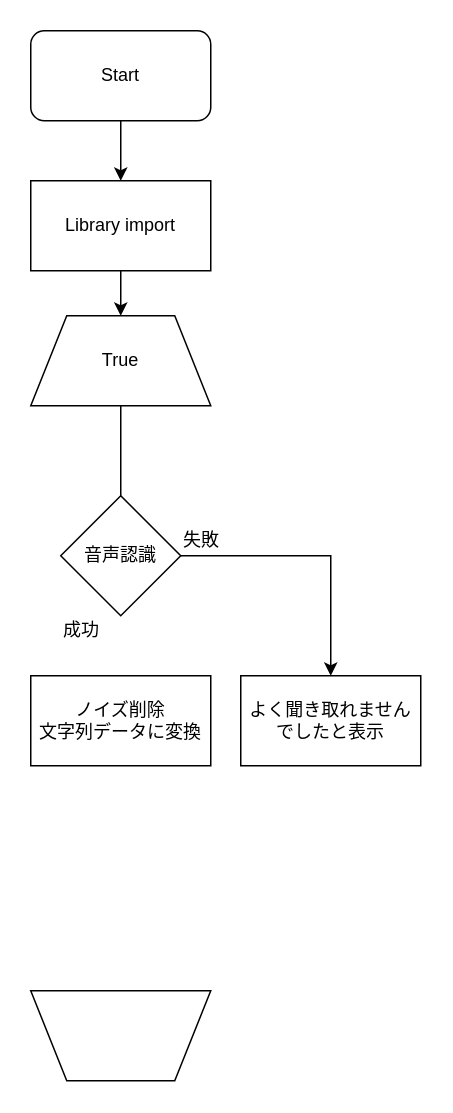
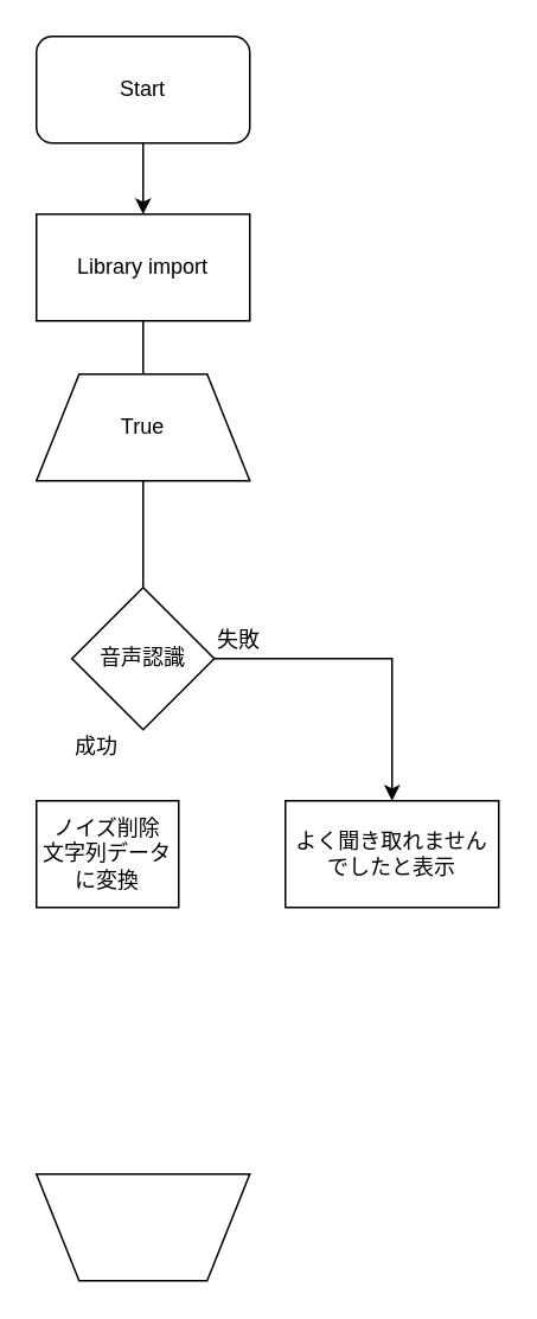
  <mxCell id="0" />
  <mxCell id="1" parent="0" />
  <mxCell id="2" style="edgeStyle=orthogonalEdgeStyle;rounded=0;orthogonalLoop=1;jettySize=auto;html=1;entryX=0.5;entryY=0;entryDx=0;entryDy=0;" parent="1" source="3" target="8" edge="1"><mxGeometry relative="1" as="geometry" /></mxCell>
  <mxCell id="3" value="音声認識" style="rhombus;whiteSpace=wrap;html=1;" parent="1" vertex="1"><mxGeometry x="40" y="330" width="80" height="80" as="geometry" /></mxCell>
  <mxCell id="4" value="" style="edgeStyle=orthogonalEdgeStyle;rounded=0;orthogonalLoop=1;jettySize=auto;html=1;" parent="1" source="5" target="7" edge="1"><mxGeometry relative="1" as="geometry" /></mxCell>
  <mxCell id="5" value="Start" style="rounded=1;whiteSpace=wrap;html=1;" parent="1" vertex="1"><mxGeometry x="20" y="20" width="120" height="60" as="geometry" /></mxCell>
- <mxCell id="6" value="" style="edgeStyle=orthogonalEdgeStyle;rounded=0;orthogonalLoop=1;jettySize=auto;html=1;" parent="1" source="7" target="13" edge="1"><mxGeometry relative="1" as="geometry" /></mxCell>
+ <mxCell id="6" value="" style="edgeStyle=orthogonalEdgeStyle;rounded=0;orthogonalLoop=1;jettySize=auto;html=1;endArrow=none;" parent="1" source="7" target="13" edge="1"><mxGeometry relative="1" as="geometry" /></mxCell>
  <mxCell id="7" value="Library import" style="rounded=0;whiteSpace=wrap;html=1;" parent="1" vertex="1"><mxGeometry x="20" y="120" width="120" height="60" as="geometry" /></mxCell>
  <mxCell id="8" value="よく聞き取れませんでしたと表示" style="rounded=0;whiteSpace=wrap;html=1;" parent="1" vertex="1"><mxGeometry x="160" y="450" width="120" height="60" as="geometry" /></mxCell>
- <mxCell id="9" value="ノイズ削除&lt;br&gt;文字列データに変換" style="rounded=0;whiteSpace=wrap;html=1;" parent="1" vertex="1"><mxGeometry x="20" y="450" width="120" height="60" as="geometry" /></mxCell>
+ <mxCell id="9" value="ノイズ削除&lt;br&gt;文字列データに変換" style="rounded=0;whiteSpace=wrap;html=1;" parent="1" vertex="1"><mxGeometry x="20" y="450" width="80" height="60" as="geometry" /></mxCell>
  <mxCell id="10" value="成功" style="text;html=1;resizable=0;points=[];autosize=1;align=left;verticalAlign=top;spacingTop=-4;" parent="1" vertex="1"><mxGeometry x="40" y="410" width="40" height="10" as="geometry" /></mxCell>
  <mxCell id="11" value="失敗" style="text;html=1;resizable=0;points=[];autosize=1;align=left;verticalAlign=top;spacingTop=-4;" parent="1" vertex="1"><mxGeometry x="120" y="350" width="40" height="10" as="geometry" /></mxCell>
  <mxCell id="12" value="" style="edgeStyle=orthogonalEdgeStyle;rounded=0;orthogonalLoop=1;jettySize=auto;html=1;endArrow=none;" parent="1" source="13" target="3" edge="1"><mxGeometry relative="1" as="geometry" /></mxCell>
  <mxCell id="13" value="True" style="shape=trapezoid;perimeter=trapezoidPerimeter;whiteSpace=wrap;html=1;" parent="1" vertex="1"><mxGeometry x="20" y="210" width="120" height="60" as="geometry" /></mxCell>
  <mxCell id="14" value="" style="shape=trapezoid;perimeter=trapezoidPerimeter;whiteSpace=wrap;html=1;direction=west;" parent="1" vertex="1"><mxGeometry x="20" y="660" width="120" height="60" as="geometry" /></mxCell>
